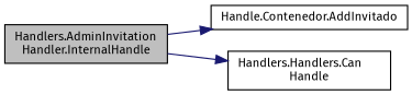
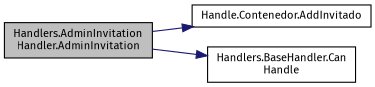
  digraph {
    fontname="Fira Sans"
    rankdir=LR
    node [color=black fillcolor=white fontname="Fira Sans" fontsize=10 shape=record style=filled]
    edge [color=midnightblue fontname="Fira Sans" fontsize=10 labelfontname=Helvetica labelfontsize=10 style=solid]
-   n1 [fillcolor=grey75 fontcolor=black height=0.2 label="Handlers.AdminInvitation\lHandler.InternalHandle" width=0.4]
+   n1 [fillcolor=grey75 fontcolor=black height=0.2 label="Handlers.AdminInvitation\lHandler.AdminInvitation" width=0.4]
    n2 [height=0.2 label="Handle.Contenedor.AddInvitado" width=0.4]
-   n3 [height=0.2 label="Handlers.Handlers.Can\lHandle" width=0.4]
+   n3 [height=0.2 label="Handlers.BaseHandler.Can\lHandle" width=0.4]
    n1 -> n2
    n1 -> n3
  }
